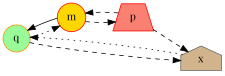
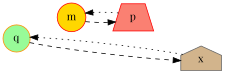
  digraph {
    fontname="Playfair Display"
    rankdir=LR
    node [color=red fontname="Playfair Display" shape=circle style=filled]
    edge [fontname="Playfair Display" style=dotted]
    n1 [color=darkorange fillcolor=palegreen label=q]
    n2 [fillcolor=gold label=m]
    n3 [color=gray40 fillcolor=tan label=x shape=house]
    n4 [fillcolor=salmon label=p shape=trapezium]
-   n1 -> n2
    n1 -> n3 [style=dashed]
-   n2 -> n1 [style=solid]
    n2 -> n4 [style=dashed]
    n3 -> n1
-   n4 -> n2 [style=dashed]
-   n4 -> n3 [style=dashed]
+   n4 -> n2
  }
